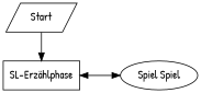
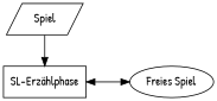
  digraph {
    fontname="Patrick Hand"
    nodesep=0.7
    rankdir=TB
    node [fontname="Patrick Hand"]
    edge [fontname="Patrick Hand"]
    n1 [label="SL-Erzählphase" shape=box]
-   n2 [label="Spiel Spiel" shape=ellipse]
-   n3 [label=Start rank=source shape=parallelogram]
+   n2 [label="Freies Spiel" shape=ellipse]
+   n3 [label=Spiel rank=source shape=parallelogram]
    subgraph sub_1 {
      rank=same
      n1
      n2
    }
    n1 -> n2 [dir=both]
    n3 -> n1
  }
